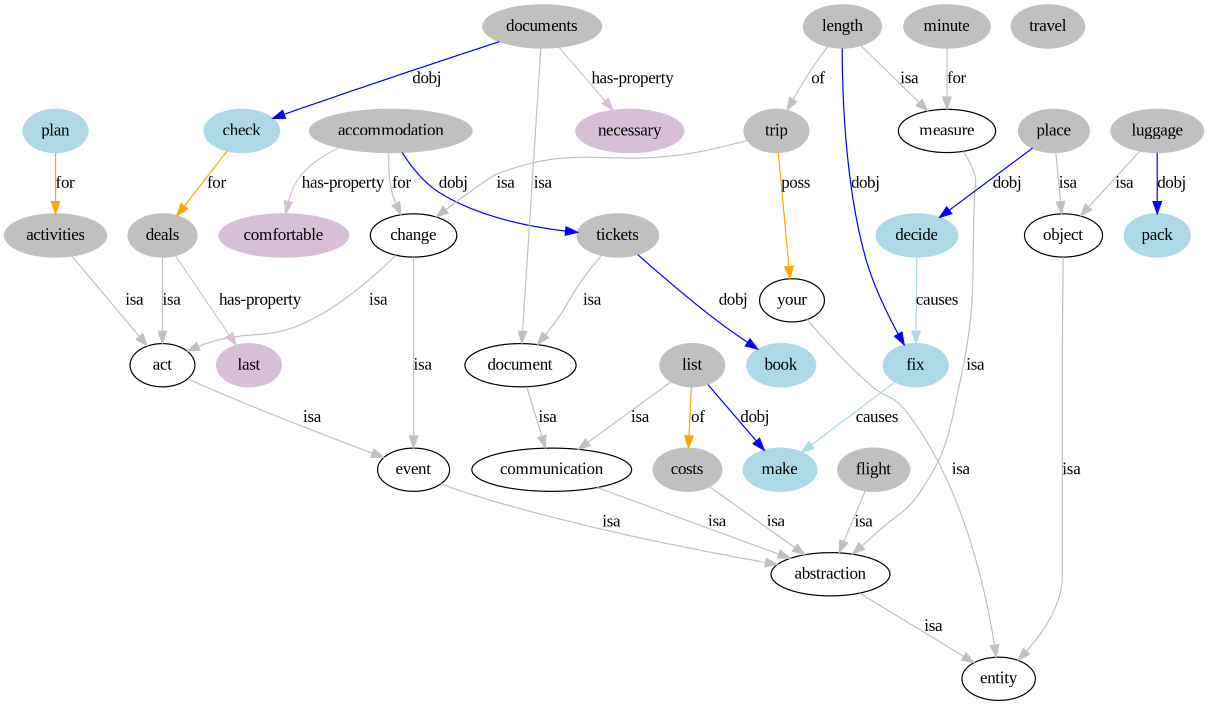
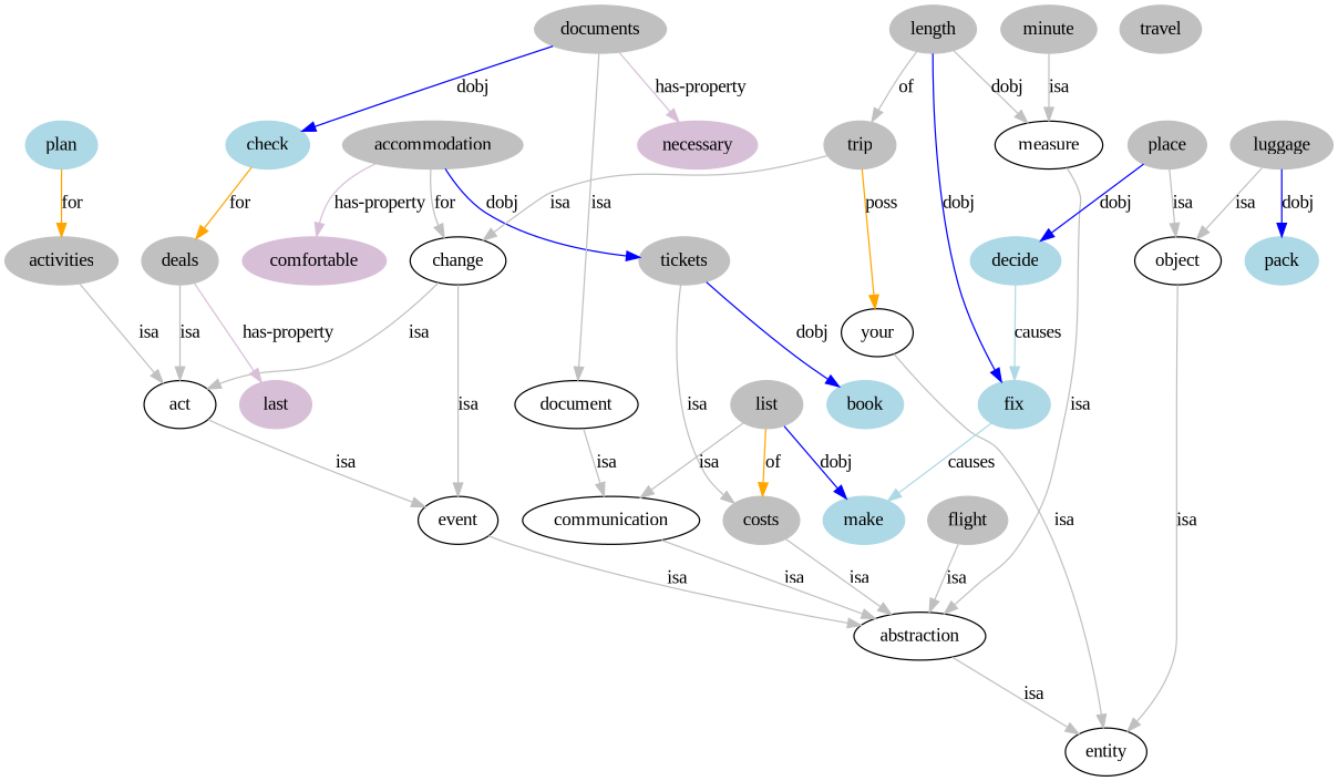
  digraph {
    fontname="Liberation Serif"
    node [fontname="Liberation Serif" color=grey style=filled]
    edge [color=grey fontname="Liberation Serif"]
    your [color="" style=""]
    entity [color="" style=""]
    event [color="" style=""]
    abstraction [color="" style=""]
    change [color="" style=""]
    act [color="" style=""]
    accommodation
    comfortable [color=thistle]
    tickets
    book [color=lightblue]
    activities
    costs
    deals
    last [color=thistle]
    document [color="" style=""]
    communication [color="" style=""]
    flight
    measure [color="" style=""]
    length
    trip
    fix [color=lightblue]
    make [color=lightblue]
    list
    object [color="" style=""]
    luggage
    pack [color=lightblue]
    minute
    place
    decide [color=lightblue]
    documents
    check [color=lightblue]
    necessary [color=thistle]
    plan [color=lightblue]
    travel
    your -> entity [label=isa]
    event -> abstraction [label=isa]
    abstraction -> entity [label=isa]
    change -> event [label=isa]
    change -> act [label=isa]
    act -> event [label=isa]
    accommodation -> change [label=for]
    accommodation -> comfortable [color=thistle label="has-property"]
    accommodation -> tickets [color=blue label=dobj]
    tickets -> book [color=blue label=dobj]
-   tickets -> document [label=isa]
+   tickets -> costs [label=isa]
    activities -> act [label=isa]
    costs -> abstraction [label=isa]
    deals -> act [label=isa]
    deals -> last [color=thistle label="has-property"]
    document -> communication [label=isa]
    communication -> abstraction [label=isa]
    flight -> abstraction [label=isa]
    measure -> abstraction [label=isa]
-   length -> measure [label=isa]
+   length -> measure [label=dobj]
    length -> trip [label=of]
    length -> fix [color=blue label=dobj]
    trip -> your [color=orange label=poss]
    trip -> change [label=isa]
    fix -> make [color=lightblue label=causes]
    list -> costs [color=orange label=of]
    list -> communication [label=isa]
    list -> make [color=blue label=dobj]
    object -> entity [label=isa]
    luggage -> object [label=isa]
    luggage -> pack [color=blue label=dobj]
-   minute -> measure [label=for]
+   minute -> measure [label=isa]
    place -> object [label=isa]
    place -> decide [color=blue label=dobj]
    decide -> fix [color=lightblue label=causes]
    documents -> document [label=isa]
    documents -> check [color=blue label=dobj]
    documents -> necessary [color=thistle label="has-property"]
    check -> deals [color=orange label=for]
    plan -> activities [color=orange label=for]
  }
